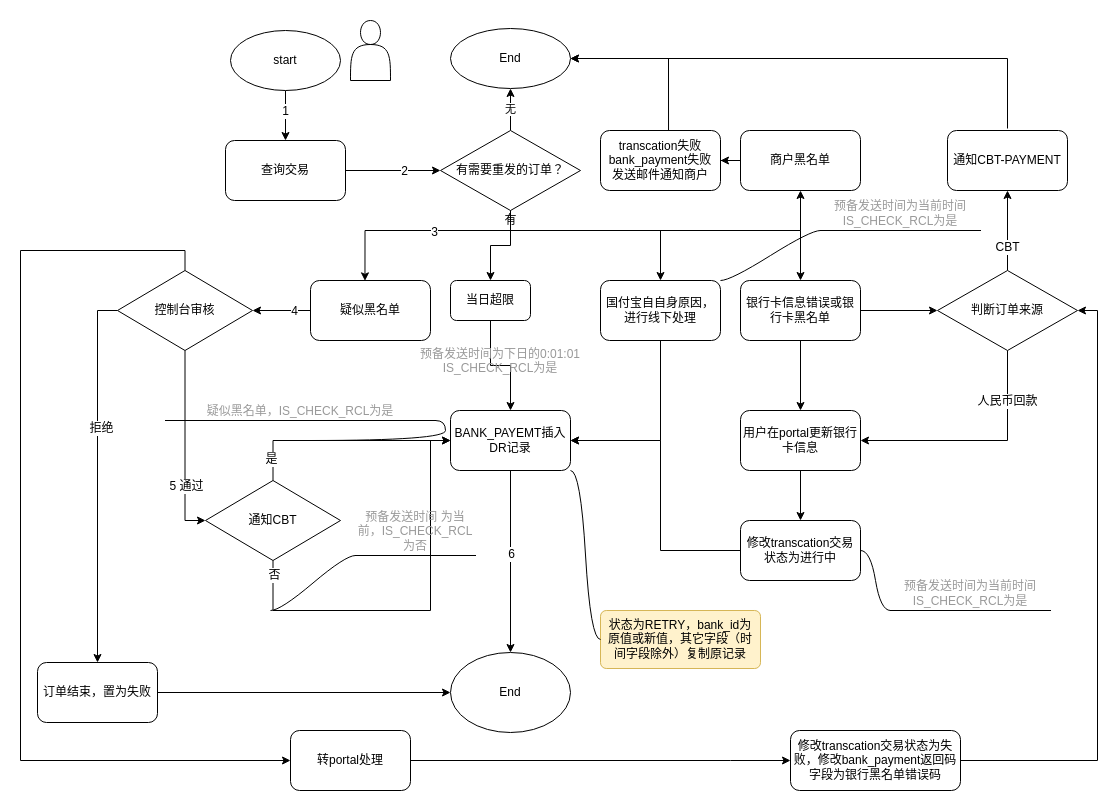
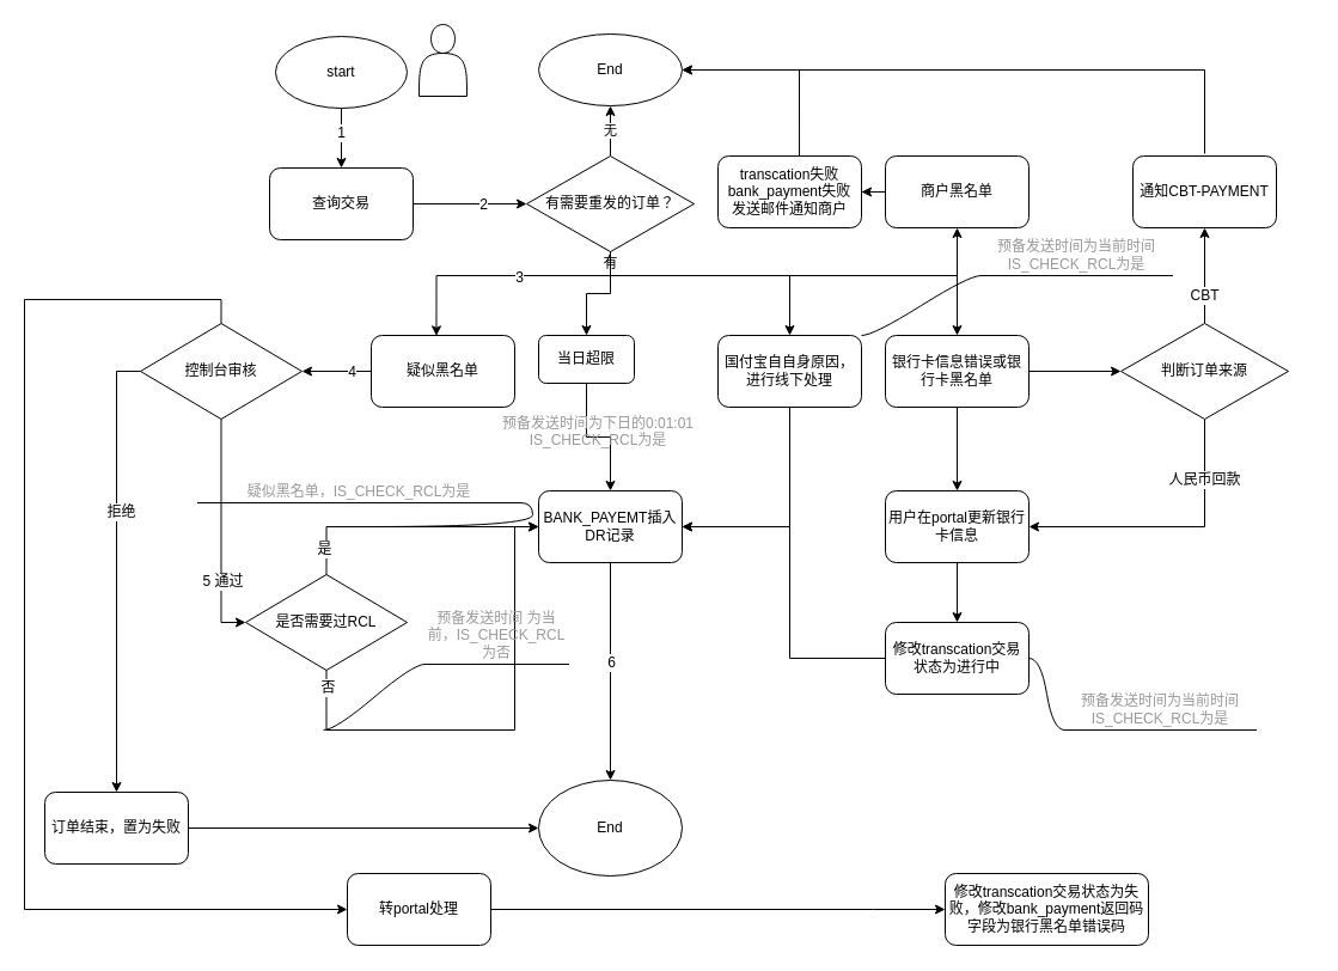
  <mxCell id="0" style=";html=1;" />
  <mxCell id="1" style=";html=1;" parent="0" />
  <mxCell id="2" value="" style="edgeStyle=orthogonalEdgeStyle;rounded=0;orthogonalLoop=1;jettySize=auto;html=1;" edge="1" parent="1" source="4" target="8"><mxGeometry relative="1" as="geometry" /></mxCell>
  <mxCell id="3" value="1" style="text;html=1;align=center;verticalAlign=middle;resizable=0;points=[];labelBackgroundColor=#ffffff;" vertex="1" connectable="0" parent="2"><mxGeometry x="-0.187" y="-1" relative="1" as="geometry"><mxPoint as="offset" /></mxGeometry></mxCell>
  <mxCell id="4" value="start" style="ellipse;whiteSpace=wrap;html=1;" vertex="1" parent="1"><mxGeometry x="230" y="30" width="110" height="60" as="geometry" /></mxCell>
  <mxCell id="5" value="" style="shape=actor;whiteSpace=wrap;html=1;" vertex="1" parent="1"><mxGeometry x="350" y="20" width="40" height="60" as="geometry" /></mxCell>
  <mxCell id="6" value="" style="edgeStyle=orthogonalEdgeStyle;rounded=0;orthogonalLoop=1;jettySize=auto;html=1;entryX=0;entryY=0.5;entryDx=0;entryDy=0;" edge="1" parent="1" source="8" target="16"><mxGeometry relative="1" as="geometry"><mxPoint x="425" y="170" as="targetPoint" /></mxGeometry></mxCell>
  <mxCell id="7" value="2" style="text;html=1;align=center;verticalAlign=middle;resizable=0;points=[];labelBackgroundColor=#ffffff;" vertex="1" connectable="0" parent="6"><mxGeometry x="0.217" y="-1" relative="1" as="geometry"><mxPoint y="-1" as="offset" /></mxGeometry></mxCell>
  <mxCell id="8" value="查询交易" style="rounded=1;whiteSpace=wrap;html=1;" vertex="1" parent="1"><mxGeometry x="225" y="140" width="120" height="60" as="geometry" /></mxCell>
  <mxCell id="9" value="" style="edgeStyle=orthogonalEdgeStyle;rounded=0;orthogonalLoop=1;jettySize=auto;html=1;entryX=0.454;entryY=0.006;entryDx=0;entryDy=0;entryPerimeter=0;" edge="1" parent="1" source="16" target="17"><mxGeometry relative="1" as="geometry"><mxPoint x="510" y="290" as="targetPoint" /><Array as="points"><mxPoint x="510" y="230" /><mxPoint x="365" y="230" /></Array></mxGeometry></mxCell>
  <mxCell id="10" value="3" style="text;html=1;align=center;verticalAlign=middle;resizable=0;points=[];labelBackgroundColor=#ffffff;" vertex="1" connectable="0" parent="9"><mxGeometry x="-0.105" y="1" relative="1" as="geometry"><mxPoint as="offset" /></mxGeometry></mxCell>
  <mxCell id="11" value="" style="edgeStyle=orthogonalEdgeStyle;rounded=0;orthogonalLoop=1;jettySize=auto;html=1;entryX=0.5;entryY=0;entryDx=0;entryDy=0;" edge="1" parent="1" source="16" target="38"><mxGeometry relative="1" as="geometry"><mxPoint x="510" y="280" as="targetPoint" /></mxGeometry></mxCell>
  <mxCell id="12" value="" style="edgeStyle=orthogonalEdgeStyle;rounded=0;orthogonalLoop=1;jettySize=auto;html=1;entryX=0.5;entryY=0;entryDx=0;entryDy=0;exitX=0.5;exitY=1;exitDx=0;exitDy=0;" edge="1" parent="1" source="16" target="41"><mxGeometry relative="1" as="geometry"><mxPoint x="660" y="170" as="targetPoint" /><Array as="points"><mxPoint x="510" y="230" /><mxPoint x="660" y="230" /></Array></mxGeometry></mxCell>
  <mxCell id="13" value="" style="edgeStyle=orthogonalEdgeStyle;rounded=0;orthogonalLoop=1;jettySize=auto;html=1;entryX=0.5;entryY=0;entryDx=0;entryDy=0;exitX=0.5;exitY=1;exitDx=0;exitDy=0;" edge="1" parent="1" source="50" target="43"><mxGeometry relative="1" as="geometry"><mxPoint x="660" y="170" as="targetPoint" /><Array as="points"><mxPoint x="510" y="230" /><mxPoint x="800" y="230" /></Array></mxGeometry></mxCell>
  <mxCell id="14" value="无" style="edgeStyle=orthogonalEdgeStyle;rounded=0;orthogonalLoop=1;jettySize=auto;html=1;entryX=0.5;entryY=1;entryDx=0;entryDy=0;" edge="1" parent="1" source="16" target="52"><mxGeometry relative="1" as="geometry"><mxPoint x="510" y="90" as="targetPoint" /></mxGeometry></mxCell>
  <mxCell id="15" value="" style="edgeStyle=orthogonalEdgeStyle;rounded=0;orthogonalLoop=1;jettySize=auto;html=1;exitX=0.5;exitY=1;exitDx=0;exitDy=0;entryX=0.5;entryY=1;entryDx=0;entryDy=0;" edge="1" parent="1" source="16" target="58"><mxGeometry relative="1" as="geometry"><mxPoint x="660" y="170" as="targetPoint" /></mxGeometry></mxCell>
  <mxCell id="16" value="有需要重发的订单？" style="rhombus;whiteSpace=wrap;html=1;" vertex="1" parent="1"><mxGeometry x="440" y="130" width="140" height="80" as="geometry" /></mxCell>
  <mxCell id="17" value="疑似黑名单" style="rounded=1;whiteSpace=wrap;html=1;" vertex="1" parent="1"><mxGeometry x="310" y="280" width="120" height="60" as="geometry" /></mxCell>
  <mxCell id="18" value="" style="edgeStyle=orthogonalEdgeStyle;rounded=0;orthogonalLoop=1;jettySize=auto;html=1;exitX=0;exitY=0.5;exitDx=0;exitDy=0;entryX=1;entryY=0.5;entryDx=0;entryDy=0;" edge="1" parent="1" source="17" target="25"><mxGeometry relative="1" as="geometry"><mxPoint x="285" y="480" as="sourcePoint" /></mxGeometry></mxCell>
  <mxCell id="19" value="4" style="text;html=1;align=center;verticalAlign=middle;resizable=0;points=[];labelBackgroundColor=#ffffff;" vertex="1" connectable="0" parent="18"><mxGeometry x="-0.4" relative="1" as="geometry"><mxPoint as="offset" /></mxGeometry></mxCell>
  <mxCell id="20" value="" style="edgeStyle=orthogonalEdgeStyle;rounded=0;orthogonalLoop=1;jettySize=auto;html=1;exitX=0;exitY=0.5;exitDx=0;exitDy=0;" edge="1" parent="1" source="25" target="32"><mxGeometry relative="1" as="geometry" /></mxCell>
  <mxCell id="21" value="拒绝" style="text;html=1;align=center;verticalAlign=middle;resizable=0;points=[];labelBackgroundColor=#ffffff;" vertex="1" connectable="0" parent="20"><mxGeometry x="-0.261" y="3" relative="1" as="geometry"><mxPoint as="offset" /></mxGeometry></mxCell>
  <mxCell id="22" value="" style="edgeStyle=orthogonalEdgeStyle;rounded=0;orthogonalLoop=1;jettySize=auto;html=1;entryX=0;entryY=0.5;entryDx=0;entryDy=0;exitX=0.5;exitY=0;exitDx=0;exitDy=0;" edge="1" parent="1" source="25" target="70"><mxGeometry relative="1" as="geometry"><mxPoint x="198" y="250" as="sourcePoint" /><mxPoint x="137.5" y="440" as="targetPoint" /><Array as="points"><mxPoint x="185" y="250" /><mxPoint x="20" y="250" /><mxPoint x="20" y="760" /></Array></mxGeometry></mxCell>
  <mxCell id="23" value="" style="edgeStyle=orthogonalEdgeStyle;rounded=0;orthogonalLoop=1;jettySize=auto;html=1;exitX=0.5;exitY=1;exitDx=0;exitDy=0;entryX=0;entryY=0.5;entryDx=0;entryDy=0;" edge="1" parent="1" source="25" target="30"><mxGeometry relative="1" as="geometry" /></mxCell>
  <mxCell id="24" value="5 通过" style="text;html=1;align=center;verticalAlign=middle;resizable=0;points=[];labelBackgroundColor=#ffffff;" vertex="1" connectable="0" parent="23"><mxGeometry x="0.406" y="1" relative="1" as="geometry"><mxPoint y="1" as="offset" /></mxGeometry></mxCell>
  <mxCell id="25" value="控制台审核" style="rhombus;whiteSpace=wrap;html=1;" vertex="1" parent="1"><mxGeometry x="117" y="270" width="135" height="80" as="geometry" /></mxCell>
  <mxCell id="26" value="" style="edgeStyle=orthogonalEdgeStyle;rounded=0;orthogonalLoop=1;jettySize=auto;html=1;entryX=0;entryY=0.5;entryDx=0;entryDy=0;" edge="1" parent="1" source="30" target="36"><mxGeometry relative="1" as="geometry"><mxPoint x="420" y="520" as="targetPoint" /><Array as="points"><mxPoint x="273" y="440" /></Array></mxGeometry></mxCell>
  <mxCell id="27" value="是" style="text;html=1;align=center;verticalAlign=middle;resizable=0;points=[];labelBackgroundColor=#ffffff;" vertex="1" connectable="0" parent="26"><mxGeometry x="-0.798" y="2" relative="1" as="geometry"><mxPoint as="offset" /></mxGeometry></mxCell>
  <mxCell id="28" value="" style="edgeStyle=orthogonalEdgeStyle;rounded=0;orthogonalLoop=1;jettySize=auto;html=1;entryX=0;entryY=0.5;entryDx=0;entryDy=0;exitX=0.5;exitY=1;exitDx=0;exitDy=0;" edge="1" parent="1" source="30" target="36"><mxGeometry relative="1" as="geometry"><mxPoint x="340" y="610" as="sourcePoint" /><mxPoint x="420" y="520" as="targetPoint" /><Array as="points"><mxPoint x="273" y="610" /><mxPoint x="430" y="610" /><mxPoint x="430" y="440" /></Array></mxGeometry></mxCell>
  <mxCell id="29" value="否" style="text;html=1;align=center;verticalAlign=middle;resizable=0;points=[];labelBackgroundColor=#ffffff;" vertex="1" connectable="0" parent="28"><mxGeometry x="-0.93" y="1" relative="1" as="geometry"><mxPoint as="offset" /></mxGeometry></mxCell>
- <mxCell id="30" value="通知CBT" style="rhombus;whiteSpace=wrap;html=1;" vertex="1" parent="1"><mxGeometry x="205" y="480" width="135" height="80" as="geometry" /></mxCell>
+ <mxCell id="30" value="是否需要过RCL" style="rhombus;whiteSpace=wrap;html=1;" vertex="1" parent="1"><mxGeometry x="205" y="480" width="135" height="80" as="geometry" /></mxCell>
  <mxCell id="31" value="" style="edgeStyle=orthogonalEdgeStyle;rounded=0;orthogonalLoop=1;jettySize=auto;html=1;" edge="1" parent="1" source="32" target="33"><mxGeometry relative="1" as="geometry" /></mxCell>
  <mxCell id="32" value="订单结束，置为失败" style="rounded=1;whiteSpace=wrap;html=1;" vertex="1" parent="1"><mxGeometry x="37" y="662" width="120" height="60" as="geometry" /></mxCell>
  <mxCell id="33" value="End" style="ellipse;whiteSpace=wrap;html=1;" vertex="1" parent="1"><mxGeometry x="450" y="652" width="120" height="80" as="geometry" /></mxCell>
  <mxCell id="34" value="" style="edgeStyle=orthogonalEdgeStyle;rounded=0;orthogonalLoop=1;jettySize=auto;html=1;entryX=0.5;entryY=0;entryDx=0;entryDy=0;" edge="1" parent="1" source="36" target="33"><mxGeometry relative="1" as="geometry"><mxPoint x="510" y="550" as="targetPoint" /></mxGeometry></mxCell>
  <mxCell id="35" value="6" style="text;html=1;align=center;verticalAlign=middle;resizable=0;points=[];labelBackgroundColor=#ffffff;" vertex="1" connectable="0" parent="34"><mxGeometry x="-0.092" y="3" relative="1" as="geometry"><mxPoint x="-3" as="offset" /></mxGeometry></mxCell>
  <mxCell id="36" value="BANK_PAYEMT插入DR记录" style="rounded=1;whiteSpace=wrap;html=1;" vertex="1" parent="1"><mxGeometry x="450" y="410" width="120" height="60" as="geometry" /></mxCell>
  <mxCell id="37" value="" style="edgeStyle=orthogonalEdgeStyle;rounded=0;orthogonalLoop=1;jettySize=auto;html=1;" edge="1" parent="1" source="38" target="36"><mxGeometry relative="1" as="geometry" /></mxCell>
  <mxCell id="38" value="当日超限" style="rounded=1;whiteSpace=wrap;html=1;" vertex="1" parent="1"><mxGeometry x="450" y="280" width="80" height="40" as="geometry" /></mxCell>
  <mxCell id="39" value="预备发送时间为下日的0:01:01&#10;IS_CHECK_RCL为是" style="text;align=center;verticalAlign=middle;resizable=0;points=[];autosize=1;rotation=0;horizontal=1;textDirection=ltr;fontColor=#999999;" vertex="1" parent="1"><mxGeometry x="410" y="345" width="180" height="30" as="geometry" /></mxCell>
  <mxCell id="40" value="" style="edgeStyle=orthogonalEdgeStyle;rounded=0;orthogonalLoop=1;jettySize=auto;html=1;entryX=1;entryY=0.5;entryDx=0;entryDy=0;exitX=0.5;exitY=1;exitDx=0;exitDy=0;" edge="1" parent="1" source="41" target="36"><mxGeometry relative="1" as="geometry"><mxPoint x="660" y="420" as="targetPoint" /></mxGeometry></mxCell>
  <mxCell id="41" value="国付宝自自身原因，进行线下处理" style="rounded=1;whiteSpace=wrap;html=1;" vertex="1" parent="1"><mxGeometry x="600" y="280" width="120" height="60" as="geometry" /></mxCell>
  <mxCell id="42" value="" style="edgeStyle=orthogonalEdgeStyle;rounded=0;orthogonalLoop=1;jettySize=auto;html=1;" edge="1" parent="1" source="43" target="46"><mxGeometry relative="1" as="geometry" /></mxCell>
  <mxCell id="43" value="银行卡信息错误或银行卡黑名单" style="rounded=1;whiteSpace=wrap;html=1;" vertex="1" parent="1"><mxGeometry x="740" y="280" width="120" height="60" as="geometry" /></mxCell>
  <mxCell id="44" value="" style="edgeStyle=orthogonalEdgeStyle;rounded=0;orthogonalLoop=1;jettySize=auto;html=1;exitX=0;exitY=0.5;exitDx=0;exitDy=0;" edge="1" parent="1" source="47"><mxGeometry relative="1" as="geometry"><mxPoint x="730" y="550" as="sourcePoint" /><mxPoint x="570" y="440" as="targetPoint" /><Array as="points"><mxPoint x="660" y="550" /><mxPoint x="660" y="440" /></Array></mxGeometry></mxCell>
  <mxCell id="45" value="" style="edgeStyle=orthogonalEdgeStyle;rounded=0;orthogonalLoop=1;jettySize=auto;html=1;" edge="1" parent="1" source="46" target="47"><mxGeometry relative="1" as="geometry" /></mxCell>
  <mxCell id="46" value="用户在portal更新银行卡信息" style="rounded=1;whiteSpace=wrap;html=1;" vertex="1" parent="1"><mxGeometry x="740" y="410" width="120" height="60" as="geometry" /></mxCell>
  <mxCell id="47" value="修改transcation交易状态为进行中" style="rounded=1;whiteSpace=wrap;html=1;" vertex="1" parent="1"><mxGeometry x="740" y="520" width="120" height="60" as="geometry" /></mxCell>
- <mxCell id="48" value="&lt;span style=&quot;text-align: left&quot;&gt;状态为RETRY，bank_id为原值或新值，其它字段（时间字段除外）复制原记录&lt;/span&gt;" style="whiteSpace=wrap;html=1;rounded=1;arcSize=10;align=center;verticalAlign=middle;container=1;recursiveResize=0;strokeWidth=1;autosize=1;spacing=4;treeFolding=1;treeMoving=1;fillColor=#fff2cc;strokeColor=#d6b656;" vertex="1" parent="1"><mxGeometry x="600" y="610" width="160" height="58" as="geometry" /></mxCell>
- <mxCell id="49" value="" style="edgeStyle=entityRelationEdgeStyle;startArrow=none;endArrow=none;segment=10;curved=1;exitX=1;exitY=1;exitDx=0;exitDy=0;" edge="1" target="48" parent="1" source="36"><mxGeometry relative="1" as="geometry"><mxPoint x="660" y="620" as="sourcePoint" /></mxGeometry></mxCell>
  <mxCell id="50" value="有" style="text;html=1;align=center;verticalAlign=middle;resizable=0;points=[];autosize=1;" vertex="1" parent="1"><mxGeometry x="495" y="210" width="30" height="20" as="geometry" /></mxCell>
  <mxCell id="51" value="" style="edgeStyle=orthogonalEdgeStyle;rounded=0;orthogonalLoop=1;jettySize=auto;html=1;entryX=0.5;entryY=0;entryDx=0;entryDy=0;exitX=0.5;exitY=1;exitDx=0;exitDy=0;endArrow=diamond;" edge="1" parent="1" source="16" target="50"><mxGeometry relative="1" as="geometry"><mxPoint x="510" y="210" as="sourcePoint" /><mxPoint x="800" y="280" as="targetPoint" /><Array as="points" /></mxGeometry></mxCell>
  <mxCell id="52" value="End" style="ellipse;whiteSpace=wrap;html=1;rounded=1;strokeColor=#000000;" vertex="1" parent="1"><mxGeometry x="450" y="28" width="120" height="60" as="geometry" /></mxCell>
  <mxCell id="53" value="预备发送时间为当前时间&lt;br&gt;&lt;span style=&quot;white-space: nowrap&quot;&gt;IS_CHECK_RCL为是&lt;/span&gt;" style="whiteSpace=wrap;html=1;shape=partialRectangle;top=0;left=0;bottom=1;right=0;points=[[0,1],[1,1]];strokeColor=#000000;fillColor=none;align=center;verticalAlign=bottom;routingCenterY=0.5;snapToPoint=1;container=1;recursiveResize=0;autosize=1;treeFolding=1;treeMoving=1;rounded=1;fontColor=#999999;" vertex="1" parent="1"><mxGeometry x="890" y="580" width="160" height="30" as="geometry" /></mxCell>
  <mxCell id="54" value="" style="edgeStyle=entityRelationEdgeStyle;startArrow=none;endArrow=none;segment=10;curved=1;exitX=1;exitY=0.5;exitDx=0;exitDy=0;" edge="1" target="53" parent="1" source="47"><mxGeometry relative="1" as="geometry"><mxPoint x="887" y="440" as="sourcePoint" /></mxGeometry></mxCell>
  <mxCell id="55" value="预备发送时间为当前时间&lt;br&gt;&lt;span style=&quot;white-space: nowrap&quot;&gt;IS_CHECK_RCL为是&lt;/span&gt;" style="whiteSpace=wrap;html=1;shape=partialRectangle;top=0;left=0;bottom=1;right=0;points=[[0,1],[1,1]];strokeColor=#000000;fillColor=none;align=center;verticalAlign=bottom;routingCenterY=0.5;snapToPoint=1;container=1;recursiveResize=0;autosize=1;treeFolding=1;treeMoving=1;rounded=1;fontColor=#999999;" vertex="1" parent="1"><mxGeometry x="820" y="200" width="160" height="30" as="geometry" /></mxCell>
  <mxCell id="56" value="" style="edgeStyle=entityRelationEdgeStyle;startArrow=none;endArrow=none;segment=10;curved=1;exitX=1;exitY=0;exitDx=0;exitDy=0;" edge="1" target="55" parent="1" source="41"><mxGeometry relative="1" as="geometry"><mxPoint x="900" y="240" as="sourcePoint" /></mxGeometry></mxCell>
  <mxCell id="57" value="" style="edgeStyle=orthogonalEdgeStyle;rounded=0;orthogonalLoop=1;jettySize=auto;html=1;" edge="1" parent="1" source="58" target="60"><mxGeometry relative="1" as="geometry" /></mxCell>
  <mxCell id="58" value="商户黑名单" style="rounded=1;whiteSpace=wrap;html=1;" vertex="1" parent="1"><mxGeometry x="740" y="130" width="120" height="60" as="geometry" /></mxCell>
  <mxCell id="59" value="" style="edgeStyle=orthogonalEdgeStyle;rounded=0;orthogonalLoop=1;jettySize=auto;html=1;exitX=0.567;exitY=0;exitDx=0;exitDy=0;exitPerimeter=0;" edge="1" parent="1" source="60"><mxGeometry relative="1" as="geometry"><mxPoint x="660" y="120" as="sourcePoint" /><mxPoint x="570" y="58" as="targetPoint" /><Array as="points"><mxPoint x="668" y="58" /></Array></mxGeometry></mxCell>
  <mxCell id="60" value="transcation失败&lt;br&gt;bank_payment失败&lt;br&gt;发送邮件通知商户" style="rounded=1;whiteSpace=wrap;html=1;" vertex="1" parent="1"><mxGeometry x="600" y="130" width="120" height="60" as="geometry" /></mxCell>
  <mxCell id="61" value="" style="edgeStyle=orthogonalEdgeStyle;rounded=0;orthogonalLoop=1;jettySize=auto;html=1;exitX=0.5;exitY=1;exitDx=0;exitDy=0;" edge="1" parent="1" source="65"><mxGeometry relative="1" as="geometry"><mxPoint x="860" y="440" as="targetPoint" /><Array as="points"><mxPoint x="1007" y="440" /></Array></mxGeometry></mxCell>
  <mxCell id="62" value="人民币回款" style="text;html=1;align=center;verticalAlign=middle;resizable=0;points=[];labelBackgroundColor=#ffffff;" vertex="1" connectable="0" parent="61"><mxGeometry x="-0.578" y="-1" relative="1" as="geometry"><mxPoint as="offset" /></mxGeometry></mxCell>
  <mxCell id="63" value="" style="edgeStyle=orthogonalEdgeStyle;rounded=0;orthogonalLoop=1;jettySize=auto;html=1;" edge="1" parent="1" source="65"><mxGeometry relative="1" as="geometry"><mxPoint x="1007" y="190" as="targetPoint" /></mxGeometry></mxCell>
  <mxCell id="64" value="CBT" style="text;html=1;align=center;verticalAlign=middle;resizable=0;points=[];labelBackgroundColor=#ffffff;" vertex="1" connectable="0" parent="63"><mxGeometry x="-0.4" y="1" relative="1" as="geometry"><mxPoint as="offset" /></mxGeometry></mxCell>
  <mxCell id="65" value="判断订单来源" style="rhombus;whiteSpace=wrap;html=1;" vertex="1" parent="1"><mxGeometry x="937" y="270" width="140" height="80" as="geometry" /></mxCell>
  <mxCell id="66" value="" style="endArrow=classic;html=1;entryX=0;entryY=0.5;entryDx=0;entryDy=0;" edge="1" parent="1" target="65"><mxGeometry width="50" height="50" relative="1" as="geometry"><mxPoint x="860" y="310" as="sourcePoint" /><mxPoint x="1040" y="460" as="targetPoint" /></mxGeometry></mxCell>
  <mxCell id="67" value="" style="edgeStyle=orthogonalEdgeStyle;rounded=0;orthogonalLoop=1;jettySize=auto;html=1;" edge="1" parent="1"><mxGeometry relative="1" as="geometry"><mxPoint x="1007" y="128" as="sourcePoint" /><mxPoint x="569.867" y="58" as="targetPoint" /><Array as="points"><mxPoint x="1007" y="58" /></Array></mxGeometry></mxCell>
  <mxCell id="68" value="通知CBT-PAYMENT" style="rounded=1;whiteSpace=wrap;html=1;" vertex="1" parent="1"><mxGeometry x="947" y="130" width="120" height="60" as="geometry" /></mxCell>
  <mxCell id="69" value="" style="edgeStyle=orthogonalEdgeStyle;rounded=0;orthogonalLoop=1;jettySize=auto;html=1;entryX=0;entryY=0.5;entryDx=0;entryDy=0;" edge="1" parent="1" source="70" target="76"><mxGeometry relative="1" as="geometry"><mxPoint x="1080" y="310" as="targetPoint" /><Array as="points"><mxPoint x="730" y="760" /></Array></mxGeometry></mxCell>
  <mxCell id="70" value="转portal处理" style="rounded=1;whiteSpace=wrap;html=1;" vertex="1" parent="1"><mxGeometry x="290" y="730" width="120" height="60" as="geometry" /></mxCell>
  <mxCell id="71" value="疑似黑名单，IS_CHECK_RCL为是" style="whiteSpace=wrap;html=1;shape=partialRectangle;top=0;left=0;bottom=1;right=0;points=[[0,1],[1,1]];strokeColor=#000000;fillColor=none;align=center;verticalAlign=bottom;routingCenterY=0.5;snapToPoint=1;container=1;recursiveResize=0;autosize=1;treeFolding=1;treeMoving=1;rounded=1;fontColor=#999999;" vertex="1" parent="1"><mxGeometry x="165" y="400" width="270" height="20" as="geometry" /></mxCell>
  <mxCell id="72" value="" style="edgeStyle=entityRelationEdgeStyle;startArrow=none;endArrow=none;segment=10;curved=1;" edge="1" target="71" parent="1"><mxGeometry relative="1" as="geometry"><mxPoint x="310" y="440" as="sourcePoint" /></mxGeometry></mxCell>
  <mxCell id="73" value="预备发送时间 为当前，IS_CHECK_RCL为否" style="whiteSpace=wrap;html=1;shape=partialRectangle;top=0;left=0;bottom=1;right=0;points=[[0,1],[1,1]];strokeColor=#000000;fillColor=none;align=center;verticalAlign=bottom;routingCenterY=0.5;snapToPoint=1;container=1;recursiveResize=0;autosize=1;treeFolding=1;treeMoving=1;rounded=0;fontColor=#999999;" vertex="1" parent="1"><mxGeometry x="355" y="515" width="120" height="40" as="geometry" /></mxCell>
  <mxCell id="74" value="" style="edgeStyle=entityRelationEdgeStyle;startArrow=none;endArrow=none;segment=10;curved=1;" edge="1" target="73" parent="1"><mxGeometry relative="1" as="geometry"><mxPoint x="270" y="610" as="sourcePoint" /></mxGeometry></mxCell>
- <mxCell id="75" value="" style="edgeStyle=orthogonalEdgeStyle;rounded=0;orthogonalLoop=1;jettySize=auto;html=1;fontColor=#999999;entryX=1;entryY=0.5;entryDx=0;entryDy=0;" edge="1" parent="1" source="76" target="65"><mxGeometry relative="1" as="geometry"><mxPoint x="910" y="760" as="targetPoint" /><Array as="points"><mxPoint x="1097" y="760" /><mxPoint x="1097" y="310" /></Array></mxGeometry></mxCell>
  <mxCell id="76" value="修改transcation交易状态为失败，修改bank_payment返回码字段为银行黑名单错误码" style="rounded=1;whiteSpace=wrap;html=1;" vertex="1" parent="1"><mxGeometry x="790" y="730" width="170" height="60" as="geometry" /></mxCell>
